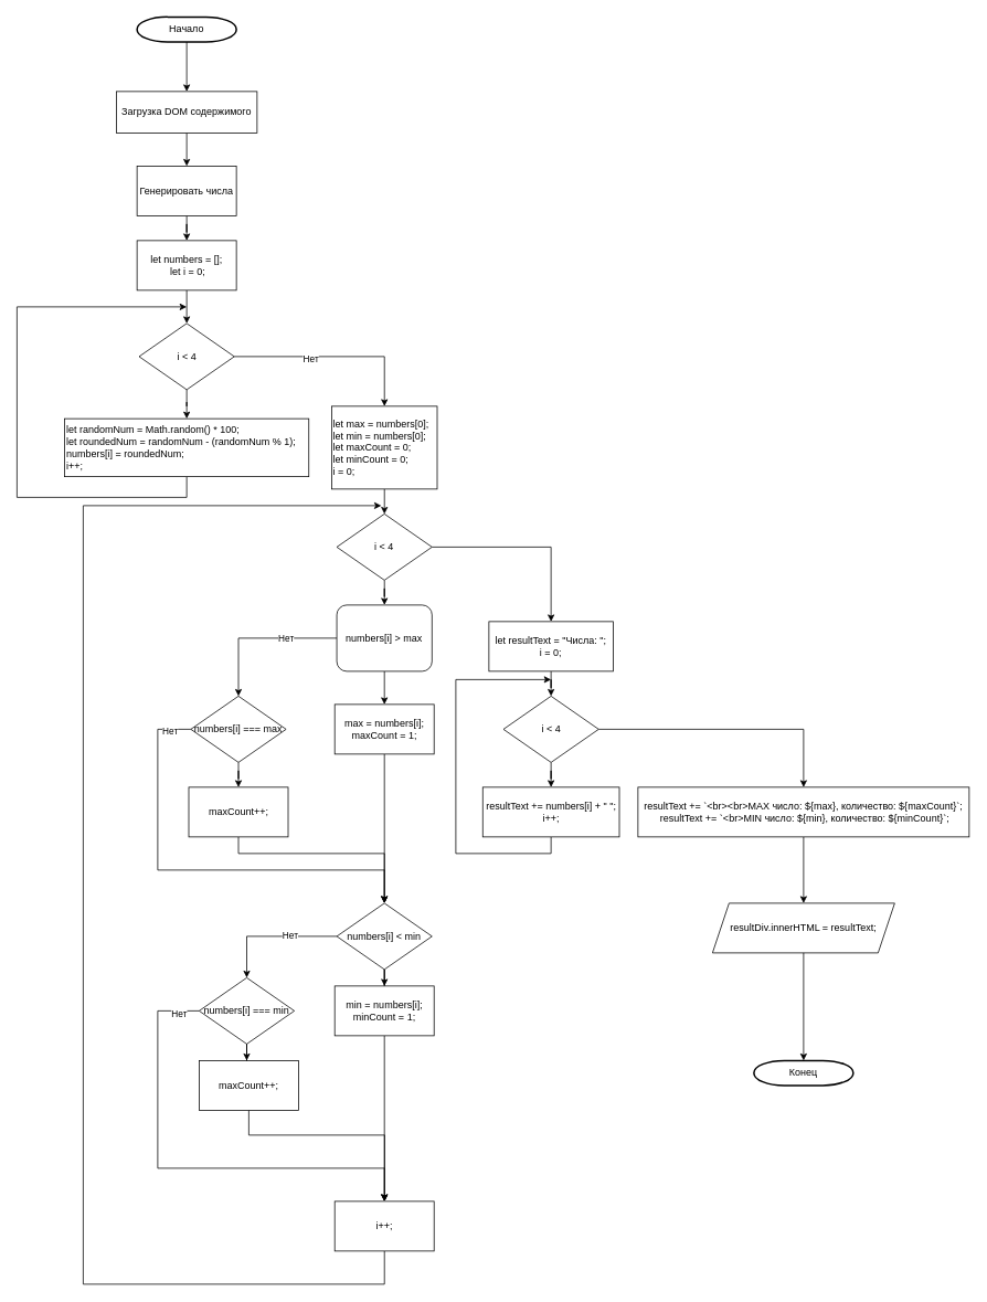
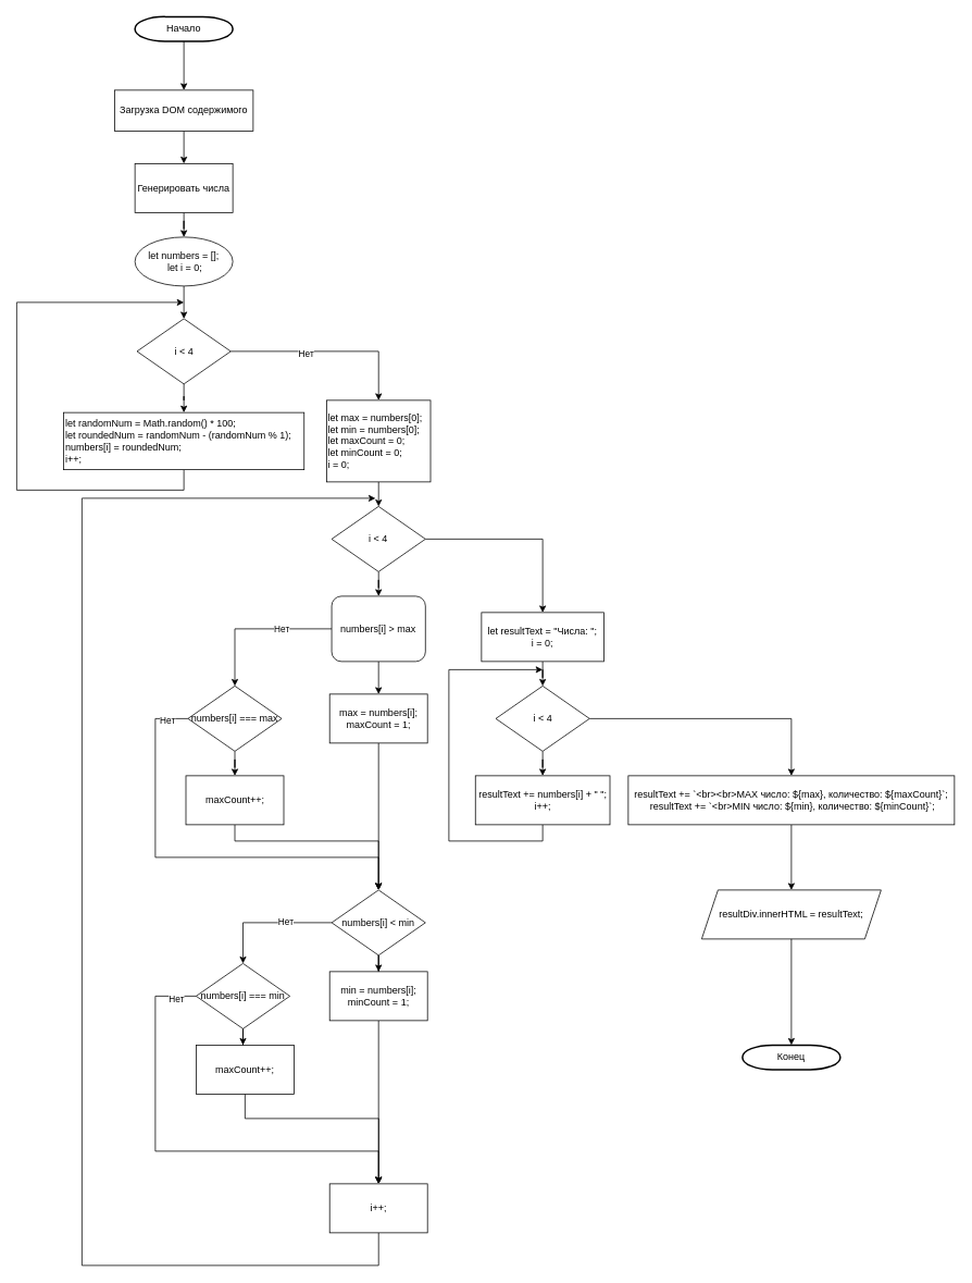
  <mxCell id="0" />
  <mxCell id="1" parent="0" />
  <mxCell id="2" value="" style="edgeStyle=orthogonalEdgeStyle;rounded=0;orthogonalLoop=1;jettySize=auto;html=1;" parent="1" source="3" target="5" edge="1"><mxGeometry relative="1" as="geometry" /></mxCell>
  <mxCell id="3" value="Начало" style="strokeWidth=2;html=1;shape=mxgraph.flowchart.terminator;whiteSpace=wrap;" parent="1" vertex="1"><mxGeometry x="165" y="20" width="120" height="30" as="geometry" /></mxCell>
  <mxCell id="4" value="" style="edgeStyle=orthogonalEdgeStyle;rounded=0;orthogonalLoop=1;jettySize=auto;html=1;" parent="1" source="5" target="7" edge="1"><mxGeometry relative="1" as="geometry" /></mxCell>
  <mxCell id="5" value="Загрузка DOM содержимого" style="rounded=0;whiteSpace=wrap;html=1;" parent="1" vertex="1"><mxGeometry x="140" y="110" width="170" height="50" as="geometry" /></mxCell>
  <mxCell id="6" value="" style="edgeStyle=orthogonalEdgeStyle;rounded=0;orthogonalLoop=1;jettySize=auto;html=1;" parent="1" source="7" target="9" edge="1"><mxGeometry relative="1" as="geometry" /></mxCell>
  <mxCell id="7" value="Генерировать числа" style="rounded=0;whiteSpace=wrap;html=1;" parent="1" vertex="1"><mxGeometry x="165" y="200" width="120" height="60" as="geometry" /></mxCell>
  <mxCell id="8" value="" style="edgeStyle=orthogonalEdgeStyle;rounded=0;orthogonalLoop=1;jettySize=auto;html=1;" parent="1" source="9" target="13" edge="1"><mxGeometry relative="1" as="geometry" /></mxCell>
- <mxCell id="9" value="let numbers = [];&lt;br&gt;&amp;nbsp;let i = 0;" style="rounded=0;whiteSpace=wrap;html=1;" parent="1" vertex="1"><mxGeometry x="165" y="290" width="120" height="60" as="geometry" /></mxCell>
+ <mxCell id="9" value="let numbers = [];&lt;br&gt;&amp;nbsp;let i = 0;" style="ellipse;whiteSpace=wrap;html=1;" parent="1" vertex="1"><mxGeometry x="165" y="290" width="120" height="60" as="geometry" /></mxCell>
  <mxCell id="10" value="" style="edgeStyle=orthogonalEdgeStyle;rounded=0;orthogonalLoop=1;jettySize=auto;html=1;" parent="1" source="13" target="15" edge="1"><mxGeometry relative="1" as="geometry" /></mxCell>
  <mxCell id="11" value="" style="edgeStyle=orthogonalEdgeStyle;rounded=0;orthogonalLoop=1;jettySize=auto;html=1;" parent="1" source="13" target="17" edge="1"><mxGeometry relative="1" as="geometry" /></mxCell>
  <mxCell id="12" value="Нет" style="edgeLabel;html=1;align=center;verticalAlign=middle;resizable=0;points=[];" parent="11" vertex="1" connectable="0"><mxGeometry x="-0.234" y="-2" relative="1" as="geometry"><mxPoint as="offset" /></mxGeometry></mxCell>
  <mxCell id="13" value="i &amp;lt; 4" style="rhombus;whiteSpace=wrap;html=1;" parent="1" vertex="1"><mxGeometry x="167.5" y="390" width="115" height="80" as="geometry" /></mxCell>
  <mxCell id="14" style="edgeStyle=orthogonalEdgeStyle;rounded=0;orthogonalLoop=1;jettySize=auto;html=1;" parent="1" source="15" edge="1"><mxGeometry relative="1" as="geometry"><mxPoint x="225" y="370" as="targetPoint" /><mxPoint x="230" y="600" as="sourcePoint" /><Array as="points"><mxPoint x="225" y="600" /><mxPoint x="20" y="600" /><mxPoint x="20" y="370" /></Array></mxGeometry></mxCell>
  <mxCell id="15" value="let randomNum = Math.random() * 100;&lt;br&gt;let roundedNum = randomNum - (randomNum % 1);&amp;nbsp;&lt;br&gt;numbers[i] = roundedNum; &lt;br&gt;i++;" style="whiteSpace=wrap;html=1;align=left;" parent="1" vertex="1"><mxGeometry x="77.5" y="505" width="295" height="70" as="geometry" /></mxCell>
  <mxCell id="16" value="" style="edgeStyle=orthogonalEdgeStyle;rounded=0;orthogonalLoop=1;jettySize=auto;html=1;" parent="1" source="17" target="20" edge="1"><mxGeometry relative="1" as="geometry" /></mxCell>
  <mxCell id="17" value="let max = numbers[0]; let min = numbers[0]; let maxCount = 0; &lt;br&gt;let minCount = 0; &lt;br&gt;i = 0;" style="whiteSpace=wrap;html=1;align=left;" parent="1" vertex="1"><mxGeometry x="400" y="490" width="127.5" height="100" as="geometry" /></mxCell>
  <mxCell id="18" value="" style="edgeStyle=orthogonalEdgeStyle;rounded=0;orthogonalLoop=1;jettySize=auto;html=1;" parent="1" source="20" target="24" edge="1"><mxGeometry relative="1" as="geometry" /></mxCell>
  <mxCell id="19" value="" style="edgeStyle=orthogonalEdgeStyle;rounded=0;orthogonalLoop=1;jettySize=auto;html=1;" parent="1" source="20" target="48" edge="1"><mxGeometry relative="1" as="geometry" /></mxCell>
  <mxCell id="20" value="i &amp;lt; 4" style="rhombus;whiteSpace=wrap;html=1;" parent="1" vertex="1"><mxGeometry x="406.25" y="620" width="115" height="80" as="geometry" /></mxCell>
  <mxCell id="21" value="" style="edgeStyle=orthogonalEdgeStyle;rounded=0;orthogonalLoop=1;jettySize=auto;html=1;" parent="1" source="24" target="26" edge="1"><mxGeometry relative="1" as="geometry" /></mxCell>
  <mxCell id="22" style="edgeStyle=orthogonalEdgeStyle;rounded=0;orthogonalLoop=1;jettySize=auto;html=1;" parent="1" source="24" target="30" edge="1"><mxGeometry relative="1" as="geometry" /></mxCell>
  <mxCell id="23" value="Нет" style="edgeLabel;html=1;align=center;verticalAlign=middle;resizable=0;points=[];" parent="22" vertex="1" connectable="0"><mxGeometry x="-0.339" y="-1" relative="1" as="geometry"><mxPoint as="offset" /></mxGeometry></mxCell>
  <mxCell id="24" value="numbers[i] &amp;gt; max" style="whiteSpace=wrap;html=1;rounded=1;" parent="1" vertex="1"><mxGeometry x="406.25" y="730" width="115" height="80" as="geometry" /></mxCell>
  <mxCell id="25" style="edgeStyle=orthogonalEdgeStyle;rounded=0;orthogonalLoop=1;jettySize=auto;html=1;" parent="1" source="26" target="36" edge="1"><mxGeometry relative="1" as="geometry" /></mxCell>
  <mxCell id="26" value="max = numbers[i]; maxCount = 1;" style="whiteSpace=wrap;html=1;" parent="1" vertex="1"><mxGeometry x="403.75" y="850" width="120" height="60" as="geometry" /></mxCell>
  <mxCell id="27" value="" style="edgeStyle=orthogonalEdgeStyle;rounded=0;orthogonalLoop=1;jettySize=auto;html=1;" parent="1" source="30" target="32" edge="1"><mxGeometry relative="1" as="geometry" /></mxCell>
  <mxCell id="28" style="edgeStyle=orthogonalEdgeStyle;rounded=0;orthogonalLoop=1;jettySize=auto;html=1;exitX=0;exitY=0.5;exitDx=0;exitDy=0;entryX=0.5;entryY=0;entryDx=0;entryDy=0;" parent="1" source="30" target="36" edge="1"><mxGeometry relative="1" as="geometry"><Array as="points"><mxPoint x="190" y="880" /><mxPoint x="190" y="1050" /><mxPoint x="464" y="1050" /></Array></mxGeometry></mxCell>
  <mxCell id="29" value="Нет" style="edgeLabel;html=1;align=center;verticalAlign=middle;resizable=0;points=[];" parent="28" vertex="1" connectable="0"><mxGeometry x="-0.899" y="1" relative="1" as="geometry"><mxPoint as="offset" /></mxGeometry></mxCell>
  <mxCell id="30" value="numbers[i] === max" style="rhombus;whiteSpace=wrap;html=1;" parent="1" vertex="1"><mxGeometry x="230" y="840" width="115" height="80" as="geometry" /></mxCell>
  <mxCell id="31" style="edgeStyle=orthogonalEdgeStyle;rounded=0;orthogonalLoop=1;jettySize=auto;html=1;entryX=0.5;entryY=0;entryDx=0;entryDy=0;" parent="1" source="32" target="36" edge="1"><mxGeometry relative="1" as="geometry"><Array as="points"><mxPoint x="288" y="1030" /><mxPoint x="464" y="1030" /></Array></mxGeometry></mxCell>
  <mxCell id="32" value="maxCount++;" style="whiteSpace=wrap;html=1;" parent="1" vertex="1"><mxGeometry x="227.5" y="950" width="120" height="60" as="geometry" /></mxCell>
  <mxCell id="33" value="" style="edgeStyle=orthogonalEdgeStyle;rounded=0;orthogonalLoop=1;jettySize=auto;html=1;" parent="1" source="36" target="38" edge="1"><mxGeometry relative="1" as="geometry" /></mxCell>
  <mxCell id="34" style="edgeStyle=orthogonalEdgeStyle;rounded=0;orthogonalLoop=1;jettySize=auto;html=1;entryX=0.5;entryY=0;entryDx=0;entryDy=0;" parent="1" source="36" target="41" edge="1"><mxGeometry relative="1" as="geometry" /></mxCell>
  <mxCell id="35" value="Нет" style="edgeLabel;html=1;align=center;verticalAlign=middle;resizable=0;points=[];" parent="34" vertex="1" connectable="0"><mxGeometry x="-0.284" y="-2" relative="1" as="geometry"><mxPoint as="offset" /></mxGeometry></mxCell>
  <mxCell id="36" value="numbers[i] &amp;lt; min" style="rhombus;whiteSpace=wrap;html=1;" parent="1" vertex="1"><mxGeometry x="406.25" y="1090" width="115" height="80" as="geometry" /></mxCell>
  <mxCell id="37" style="edgeStyle=orthogonalEdgeStyle;rounded=0;orthogonalLoop=1;jettySize=auto;html=1;entryX=0.5;entryY=0;entryDx=0;entryDy=0;" parent="1" source="38" target="46" edge="1"><mxGeometry relative="1" as="geometry" /></mxCell>
  <mxCell id="38" value="min = numbers[i]; minCount = 1;" style="whiteSpace=wrap;html=1;" parent="1" vertex="1"><mxGeometry x="403.75" y="1190" width="120" height="60" as="geometry" /></mxCell>
  <mxCell id="39" style="edgeStyle=orthogonalEdgeStyle;rounded=0;orthogonalLoop=1;jettySize=auto;html=1;entryX=0.5;entryY=0;entryDx=0;entryDy=0;" parent="1" source="41" target="46" edge="1"><mxGeometry relative="1" as="geometry"><Array as="points"><mxPoint x="190" y="1220" /><mxPoint x="190" y="1410" /><mxPoint x="464" y="1410" /></Array></mxGeometry></mxCell>
  <mxCell id="40" value="Нет" style="edgeLabel;html=1;align=center;verticalAlign=middle;resizable=0;points=[];" parent="39" vertex="1" connectable="0"><mxGeometry x="-0.908" y="3" relative="1" as="geometry"><mxPoint as="offset" /></mxGeometry></mxCell>
  <mxCell id="41" value="numbers[i] === min" style="rhombus;whiteSpace=wrap;html=1;" parent="1" vertex="1"><mxGeometry x="240" y="1180" width="115" height="80" as="geometry" /></mxCell>
  <mxCell id="42" style="edgeStyle=orthogonalEdgeStyle;rounded=0;orthogonalLoop=1;jettySize=auto;html=1;" parent="1" source="43" target="46" edge="1"><mxGeometry relative="1" as="geometry"><Array as="points"><mxPoint x="300" y="1370" /><mxPoint x="464" y="1370" /></Array></mxGeometry></mxCell>
  <mxCell id="43" value="maxCount++;" style="whiteSpace=wrap;html=1;" parent="1" vertex="1"><mxGeometry x="240" y="1280" width="120" height="60" as="geometry" /></mxCell>
  <mxCell id="44" style="edgeStyle=orthogonalEdgeStyle;rounded=0;orthogonalLoop=1;jettySize=auto;html=1;entryX=0.479;entryY=0;entryDx=0;entryDy=0;entryPerimeter=0;" parent="1" source="41" target="43" edge="1"><mxGeometry relative="1" as="geometry" /></mxCell>
  <mxCell id="45" style="edgeStyle=orthogonalEdgeStyle;rounded=0;orthogonalLoop=1;jettySize=auto;html=1;" parent="1" source="46" edge="1"><mxGeometry relative="1" as="geometry"><mxPoint x="460" y="610" as="targetPoint" /><Array as="points"><mxPoint x="464" y="1550" /><mxPoint x="100" y="1550" /></Array></mxGeometry></mxCell>
  <mxCell id="46" value="i++;" style="whiteSpace=wrap;html=1;" parent="1" vertex="1"><mxGeometry x="403.75" y="1450" width="120" height="60" as="geometry" /></mxCell>
  <mxCell id="47" value="" style="edgeStyle=orthogonalEdgeStyle;rounded=0;orthogonalLoop=1;jettySize=auto;html=1;" parent="1" source="48" target="51" edge="1"><mxGeometry relative="1" as="geometry" /></mxCell>
  <mxCell id="48" value="let resultText = &quot;Числа: &quot;; &lt;br&gt;i = 0;" style="whiteSpace=wrap;html=1;" parent="1" vertex="1"><mxGeometry x="590" y="750" width="150" height="60" as="geometry" /></mxCell>
  <mxCell id="49" value="" style="edgeStyle=orthogonalEdgeStyle;rounded=0;orthogonalLoop=1;jettySize=auto;html=1;" parent="1" source="51" target="53" edge="1"><mxGeometry relative="1" as="geometry" /></mxCell>
  <mxCell id="50" value="" style="edgeStyle=orthogonalEdgeStyle;rounded=0;orthogonalLoop=1;jettySize=auto;html=1;" parent="1" source="51" target="55" edge="1"><mxGeometry relative="1" as="geometry" /></mxCell>
  <mxCell id="51" value="i &amp;lt; 4" style="rhombus;whiteSpace=wrap;html=1;" parent="1" vertex="1"><mxGeometry x="607.5" y="840" width="115" height="80" as="geometry" /></mxCell>
  <mxCell id="52" style="edgeStyle=orthogonalEdgeStyle;rounded=0;orthogonalLoop=1;jettySize=auto;html=1;" parent="1" source="53" edge="1"><mxGeometry relative="1" as="geometry"><mxPoint x="665" y="820" as="targetPoint" /><Array as="points"><mxPoint x="665" y="1030" /><mxPoint x="550" y="1030" /></Array></mxGeometry></mxCell>
  <mxCell id="53" value="resultText += numbers[i] + &quot; &quot;; &lt;br&gt;i++;" style="whiteSpace=wrap;html=1;" parent="1" vertex="1"><mxGeometry x="582.5" y="950" width="165" height="60" as="geometry" /></mxCell>
  <mxCell id="54" value="" style="edgeStyle=orthogonalEdgeStyle;rounded=0;orthogonalLoop=1;jettySize=auto;html=1;" parent="1" source="55" target="56" edge="1"><mxGeometry relative="1" as="geometry" /></mxCell>
  <mxCell id="55" value="resultText += `&amp;lt;br&amp;gt;&amp;lt;br&amp;gt;MAX число: ${max}, количество: ${maxCount}`;&lt;br&gt;&amp;nbsp;resultText += `&amp;lt;br&amp;gt;MIN число: ${min}, количество: ${minCount}`;" style="whiteSpace=wrap;html=1;" parent="1" vertex="1"><mxGeometry x="770" y="950" width="400" height="60" as="geometry" /></mxCell>
  <mxCell id="56" value="resultDiv.innerHTML = resultText;" style="shape=parallelogram;perimeter=parallelogramPerimeter;whiteSpace=wrap;html=1;fixedSize=1;" parent="1" vertex="1"><mxGeometry x="860" y="1090" width="220" height="60" as="geometry" /></mxCell>
  <mxCell id="57" value="Конец" style="strokeWidth=2;html=1;shape=mxgraph.flowchart.terminator;whiteSpace=wrap;" parent="1" vertex="1"><mxGeometry x="910" y="1280" width="120" height="30" as="geometry" /></mxCell>
  <mxCell id="58" style="edgeStyle=orthogonalEdgeStyle;rounded=0;orthogonalLoop=1;jettySize=auto;html=1;entryX=0.5;entryY=0;entryDx=0;entryDy=0;entryPerimeter=0;" parent="1" source="56" target="57" edge="1"><mxGeometry relative="1" as="geometry" /></mxCell>
